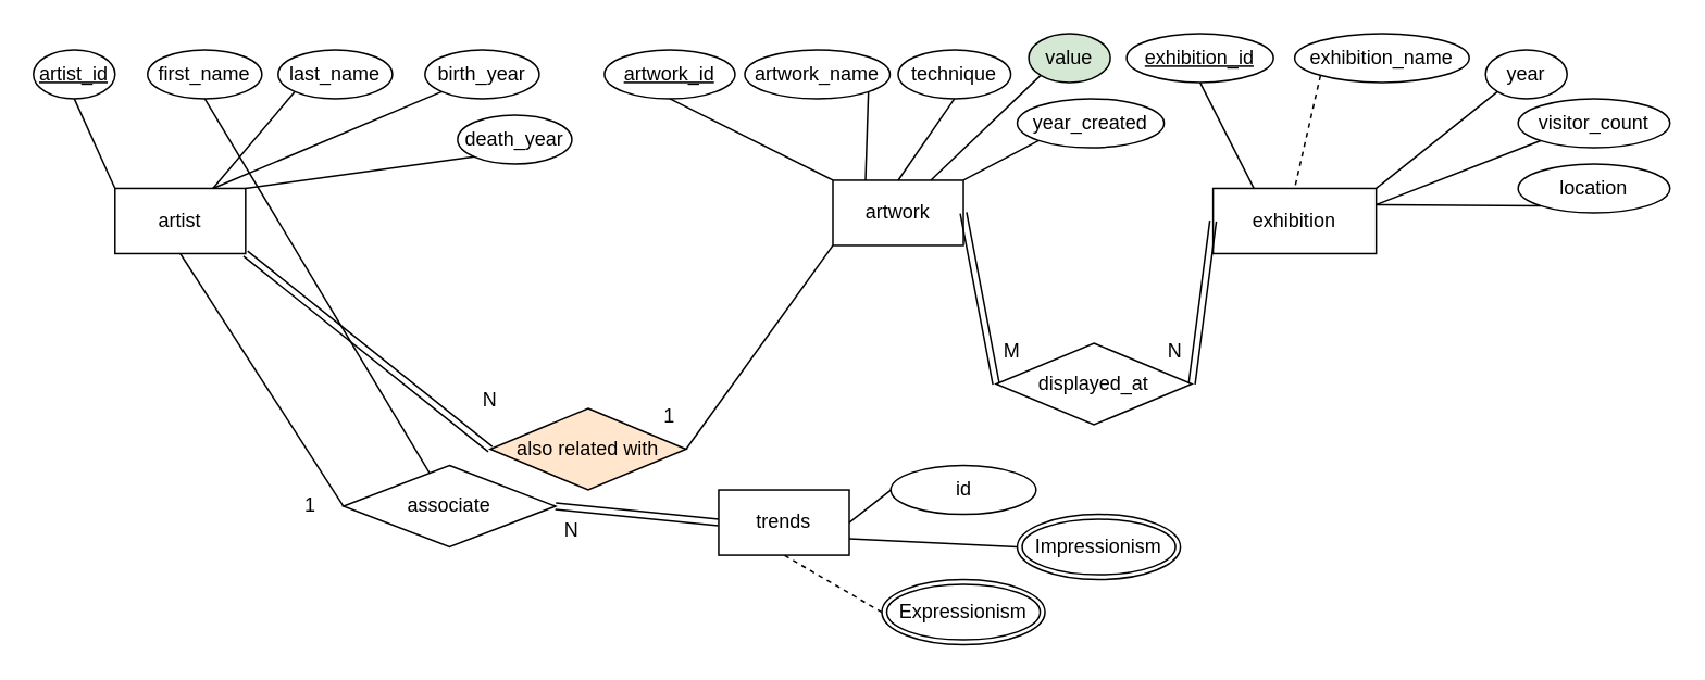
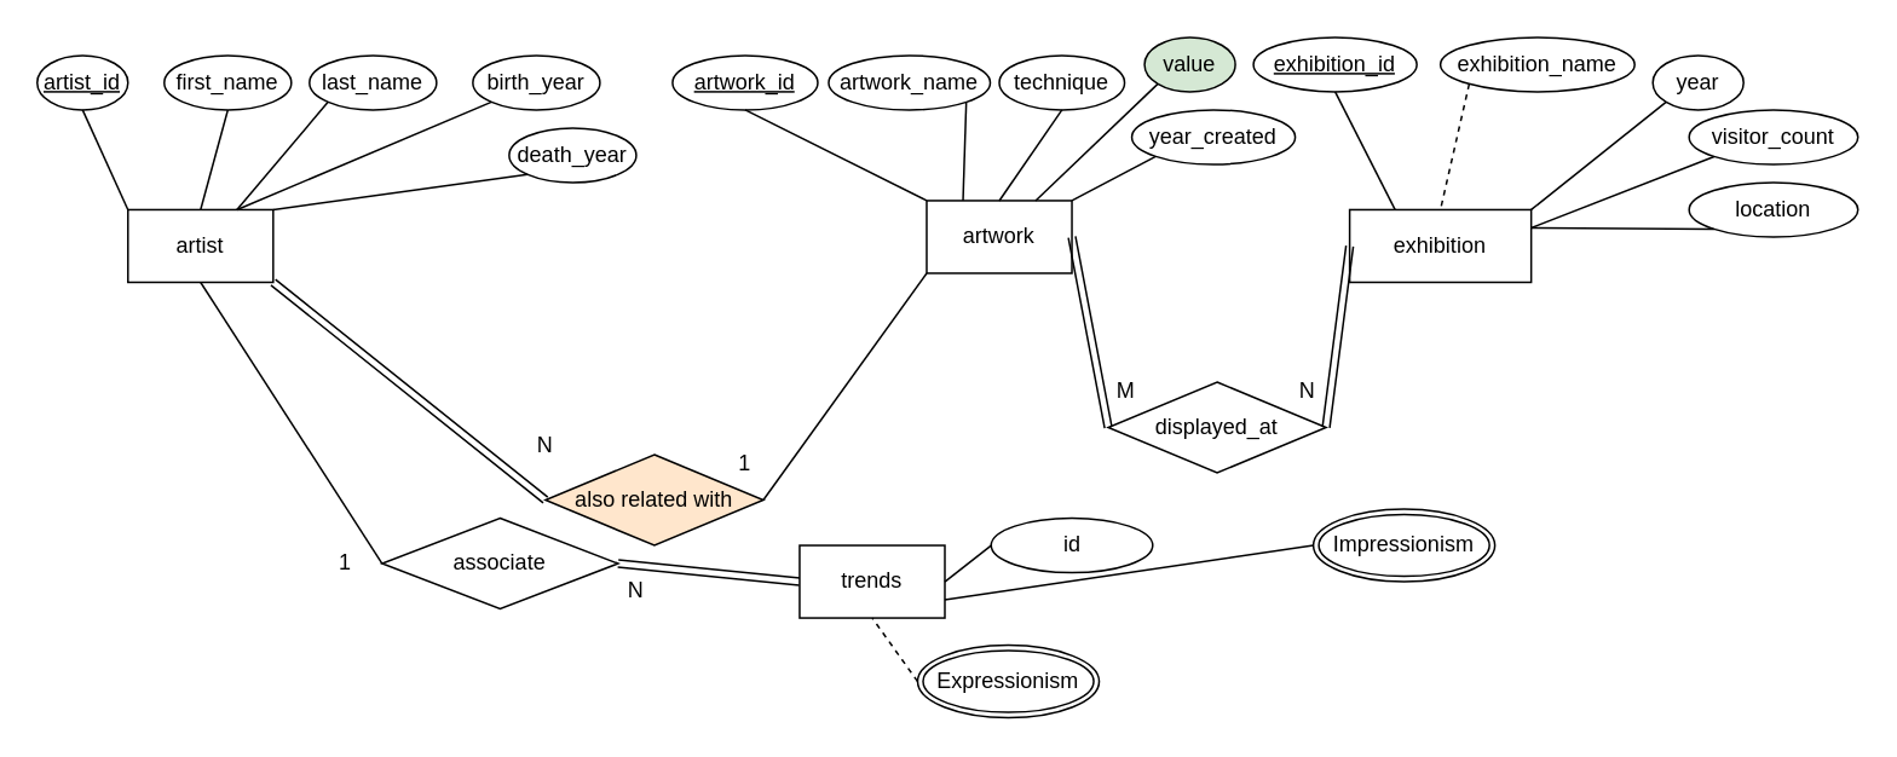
  <mxCell id="0" />
  <mxCell id="1" parent="0" />
  <mxCell id="2" value="artist" style="rounded=0;whiteSpace=wrap;html=1;" parent="1" vertex="1"><mxGeometry x="70" y="115" width="80" height="40" as="geometry" /></mxCell>
  <mxCell id="3" value="artwork" style="rounded=0;whiteSpace=wrap;html=1;" parent="1" vertex="1"><mxGeometry x="510" y="110" width="80" height="40" as="geometry" /></mxCell>
  <mxCell id="4" value="exhibition" style="rounded=0;whiteSpace=wrap;html=1;" parent="1" vertex="1"><mxGeometry x="743" y="115" width="100" height="40" as="geometry" /></mxCell>
  <mxCell id="5" value="first_name" style="ellipse;whiteSpace=wrap;html=1;" parent="1" vertex="1"><mxGeometry x="90" y="30" width="70" height="30" as="geometry" /></mxCell>
  <mxCell id="6" value="last_name" style="ellipse;whiteSpace=wrap;html=1;" parent="1" vertex="1"><mxGeometry x="170" y="30" width="70" height="30" as="geometry" /></mxCell>
  <mxCell id="7" value="&lt;u&gt;artist_id&lt;/u&gt;" style="ellipse;whiteSpace=wrap;html=1;" parent="1" vertex="1"><mxGeometry x="20" y="30" width="50" height="30" as="geometry" /></mxCell>
- <mxCell id="8" value="" style="endArrow=none;html=1;rounded=0;exitX=0.5;exitY=1;exitDx=0;exitDy=0;" parent="1" source="5" target="46" edge="1"><mxGeometry width="50" height="50" relative="1" as="geometry"><mxPoint x="350" y="50" as="sourcePoint" /><mxPoint x="570" y="290" as="targetPoint" /></mxGeometry></mxCell>
+ <mxCell id="8" value="" style="endArrow=none;html=1;rounded=0;entryX=0.5;entryY=0;entryDx=0;entryDy=0;exitX=0.5;exitY=1;exitDx=0;exitDy=0;" parent="1" source="5" target="2" edge="1"><mxGeometry width="50" height="50" relative="1" as="geometry"><mxPoint x="350" y="50" as="sourcePoint" /><mxPoint x="570" y="290" as="targetPoint" /></mxGeometry></mxCell>
  <mxCell id="9" value="" style="endArrow=none;html=1;rounded=0;exitX=0;exitY=1;exitDx=0;exitDy=0;entryX=0.75;entryY=0;entryDx=0;entryDy=0;" parent="1" source="6" target="2" edge="1"><mxGeometry width="50" height="50" relative="1" as="geometry"><mxPoint x="350" y="30" as="sourcePoint" /><mxPoint x="330" y="50" as="targetPoint" /></mxGeometry></mxCell>
  <mxCell id="10" value="" style="endArrow=none;html=1;rounded=0;exitX=0;exitY=0;exitDx=0;exitDy=0;entryX=0.5;entryY=1;entryDx=0;entryDy=0;" parent="1" source="2" target="7" edge="1"><mxGeometry width="50" height="50" relative="1" as="geometry"><mxPoint x="320" y="110" as="sourcePoint" /><mxPoint x="330" y="60" as="targetPoint" /></mxGeometry></mxCell>
  <mxCell id="11" value="technique" style="ellipse;whiteSpace=wrap;html=1;" parent="1" vertex="1"><mxGeometry x="550" y="30" width="69" height="30" as="geometry" /></mxCell>
  <mxCell id="12" value="" style="endArrow=none;html=1;rounded=0;exitX=0.5;exitY=0;exitDx=0;exitDy=0;entryX=0.5;entryY=1;entryDx=0;entryDy=0;" parent="1" source="3" target="11" edge="1"><mxGeometry width="50" height="50" relative="1" as="geometry"><mxPoint x="579" y="115" as="sourcePoint" /><mxPoint x="589" y="65" as="targetPoint" /></mxGeometry></mxCell>
  <mxCell id="13" value="&lt;u&gt;exhibition_id&lt;/u&gt;" style="ellipse;whiteSpace=wrap;html=1;" parent="1" vertex="1"><mxGeometry x="690" y="20" width="90" height="30" as="geometry" /></mxCell>
  <mxCell id="14" value="exhibition_name" style="ellipse;whiteSpace=wrap;html=1;" parent="1" vertex="1"><mxGeometry x="793" y="20" width="107" height="30" as="geometry" /></mxCell>
  <mxCell id="15" value="" style="endArrow=none;html=1;rounded=0;entryX=0.5;entryY=0;entryDx=0;entryDy=0;exitX=0;exitY=1;exitDx=0;exitDy=0;dashed=1;" parent="1" source="14" target="4" edge="1"><mxGeometry width="50" height="50" relative="1" as="geometry"><mxPoint x="800" y="40" as="sourcePoint" /><mxPoint x="789" y="155" as="targetPoint" /></mxGeometry></mxCell>
  <mxCell id="16" value="" style="endArrow=none;html=1;rounded=0;exitX=0.5;exitY=1;exitDx=0;exitDy=0;entryX=0.25;entryY=0;entryDx=0;entryDy=0;" parent="1" source="13" target="4" edge="1"><mxGeometry width="50" height="50" relative="1" as="geometry"><mxPoint x="759" y="205" as="sourcePoint" /><mxPoint x="769" y="155" as="targetPoint" /></mxGeometry></mxCell>
  <mxCell id="17" value="artwork_name" style="ellipse;whiteSpace=wrap;html=1;" parent="1" vertex="1"><mxGeometry x="456" y="30" width="89" height="30" as="geometry" /></mxCell>
  <mxCell id="18" value="value" style="ellipse;whiteSpace=wrap;html=1;fillColor=#d5e8d4;" parent="1" vertex="1"><mxGeometry x="630" y="20" width="50" height="30" as="geometry" /></mxCell>
  <mxCell id="19" value="" style="endArrow=none;html=1;rounded=0;exitX=0;exitY=1;exitDx=0;exitDy=0;entryX=0.75;entryY=0;entryDx=0;entryDy=0;" parent="1" source="18" target="3" edge="1"><mxGeometry width="50" height="50" relative="1" as="geometry"><mxPoint x="569" y="215" as="sourcePoint" /><mxPoint x="589" y="155" as="targetPoint" /></mxGeometry></mxCell>
  <mxCell id="20" value="" style="endArrow=none;html=1;rounded=0;exitX=1;exitY=1;exitDx=0;exitDy=0;entryX=0.25;entryY=0;entryDx=0;entryDy=0;" parent="1" source="17" target="3" edge="1"><mxGeometry width="50" height="50" relative="1" as="geometry"><mxPoint x="559" y="205" as="sourcePoint" /><mxPoint x="569" y="155" as="targetPoint" /></mxGeometry></mxCell>
  <mxCell id="21" value="year" style="ellipse;whiteSpace=wrap;html=1;" parent="1" vertex="1"><mxGeometry x="910" y="30" width="50" height="30" as="geometry" /></mxCell>
  <mxCell id="22" value="" style="endArrow=none;html=1;rounded=0;entryX=1;entryY=0;entryDx=0;entryDy=0;exitX=0;exitY=1;exitDx=0;exitDy=0;" parent="1" source="21" target="4" edge="1"><mxGeometry width="50" height="50" relative="1" as="geometry"><mxPoint x="949" y="65" as="sourcePoint" /><mxPoint x="910" y="140" as="targetPoint" /></mxGeometry></mxCell>
  <mxCell id="23" value="" style="endArrow=none;html=1;rounded=0;exitX=1;exitY=0.5;exitDx=0;exitDy=0;entryX=0;entryY=0.5;entryDx=0;entryDy=0;shape=link;" parent="1" source="3" target="24" edge="1"><mxGeometry width="50" height="50" relative="1" as="geometry"><mxPoint x="370.002" y="129.997" as="sourcePoint" /><mxPoint x="480" y="220" as="targetPoint" /></mxGeometry></mxCell>
  <mxCell id="24" value="displayed_at" style="rhombus;whiteSpace=wrap;html=1;" parent="1" vertex="1"><mxGeometry x="610" y="210" width="120" height="50" as="geometry" /></mxCell>
  <mxCell id="25" value="" style="endArrow=none;html=1;rounded=0;exitX=1;exitY=0.5;exitDx=0;exitDy=0;entryX=0;entryY=0.5;entryDx=0;entryDy=0;shape=link;" parent="1" source="24" target="4" edge="1"><mxGeometry width="50" height="50" relative="1" as="geometry"><mxPoint x="510.002" y="169.997" as="sourcePoint" /><mxPoint x="550.001" y="209.999" as="targetPoint" /></mxGeometry></mxCell>
  <mxCell id="26" value="M" style="text;html=1;strokeColor=none;fillColor=none;align=center;verticalAlign=middle;whiteSpace=wrap;rounded=0;" parent="1" vertex="1"><mxGeometry x="610" y="200" width="20" height="30" as="geometry" /></mxCell>
  <mxCell id="27" value="N" style="text;html=1;strokeColor=none;fillColor=none;align=center;verticalAlign=middle;whiteSpace=wrap;rounded=0;" parent="1" vertex="1"><mxGeometry x="710" y="200" width="20" height="30" as="geometry" /></mxCell>
  <mxCell id="28" value="&lt;u&gt;artwork_id&lt;/u&gt;" style="ellipse;whiteSpace=wrap;html=1;" parent="1" vertex="1"><mxGeometry x="370" y="30" width="80" height="30" as="geometry" /></mxCell>
  <mxCell id="29" value="" style="endArrow=none;html=1;rounded=0;exitX=0.5;exitY=1;exitDx=0;exitDy=0;entryX=0;entryY=0;entryDx=0;entryDy=0;" parent="1" source="28" target="3" edge="1"><mxGeometry width="50" height="50" relative="1" as="geometry"><mxPoint x="799" y="355" as="sourcePoint" /><mxPoint x="535" y="120" as="targetPoint" /></mxGeometry></mxCell>
  <mxCell id="30" value="birth_year" style="ellipse;whiteSpace=wrap;html=1;" parent="1" vertex="1"><mxGeometry x="260" y="30" width="70" height="30" as="geometry" /></mxCell>
  <mxCell id="31" value="" style="endArrow=none;html=1;rounded=0;exitX=0;exitY=1;exitDx=0;exitDy=0;entryX=0.75;entryY=0;entryDx=0;entryDy=0;" parent="1" source="30" target="2" edge="1"><mxGeometry width="50" height="50" relative="1" as="geometry"><mxPoint x="430" y="20" as="sourcePoint" /><mxPoint x="430" y="100" as="targetPoint" /></mxGeometry></mxCell>
  <mxCell id="32" value="death_year" style="ellipse;whiteSpace=wrap;html=1;" parent="1" vertex="1"><mxGeometry x="280" y="70" width="70" height="30" as="geometry" /></mxCell>
  <mxCell id="33" value="" style="endArrow=none;html=1;rounded=0;exitX=0;exitY=1;exitDx=0;exitDy=0;entryX=1;entryY=0;entryDx=0;entryDy=0;" parent="1" source="32" target="2" edge="1"><mxGeometry width="50" height="50" relative="1" as="geometry"><mxPoint x="450" y="60" as="sourcePoint" /><mxPoint x="120" y="180" as="targetPoint" /></mxGeometry></mxCell>
  <mxCell id="34" value="year_created" style="ellipse;whiteSpace=wrap;html=1;" parent="1" vertex="1"><mxGeometry x="623" y="60" width="90" height="30" as="geometry" /></mxCell>
  <mxCell id="35" value="" style="endArrow=none;html=1;rounded=0;exitX=0;exitY=1;exitDx=0;exitDy=0;entryX=1;entryY=0;entryDx=0;entryDy=0;" parent="1" source="34" target="3" edge="1"><mxGeometry width="50" height="50" relative="1" as="geometry"><mxPoint x="599" y="260" as="sourcePoint" /><mxPoint x="600" y="155" as="targetPoint" /></mxGeometry></mxCell>
  <mxCell id="36" value="visitor_count" style="ellipse;whiteSpace=wrap;html=1;" parent="1" vertex="1"><mxGeometry x="930" y="60" width="93" height="30" as="geometry" /></mxCell>
  <mxCell id="37" value="" style="endArrow=none;html=1;rounded=0;entryX=1;entryY=0.25;entryDx=0;entryDy=0;exitX=0;exitY=1;exitDx=0;exitDy=0;" parent="1" source="36" target="4" edge="1"><mxGeometry width="50" height="50" relative="1" as="geometry"><mxPoint x="1006" y="100" as="sourcePoint" /><mxPoint x="900" y="150" as="targetPoint" /></mxGeometry></mxCell>
  <mxCell id="38" value="location" style="ellipse;whiteSpace=wrap;html=1;" parent="1" vertex="1"><mxGeometry x="930" y="100" width="93" height="30" as="geometry" /></mxCell>
  <mxCell id="39" value="" style="endArrow=none;html=1;rounded=0;entryX=1;entryY=0.25;entryDx=0;entryDy=0;exitX=0;exitY=1;exitDx=0;exitDy=0;" parent="1" source="38" target="4" edge="1"><mxGeometry width="50" height="50" relative="1" as="geometry"><mxPoint x="1016" y="160" as="sourcePoint" /><mxPoint x="853" y="185" as="targetPoint" /></mxGeometry></mxCell>
  <mxCell id="40" value="" style="endArrow=none;html=1;rounded=0;exitX=1;exitY=1;exitDx=0;exitDy=0;entryX=0;entryY=0.5;entryDx=0;entryDy=0;shape=link;" parent="1" source="2" target="41" edge="1"><mxGeometry width="50" height="50" relative="1" as="geometry"><mxPoint x="150" y="195" as="sourcePoint" /><mxPoint x="170" y="290" as="targetPoint" /></mxGeometry></mxCell>
  <mxCell id="41" value="also related with" style="rhombus;whiteSpace=wrap;html=1;fillColor=#ffe6cc;" parent="1" vertex="1"><mxGeometry x="300" y="250" width="120" height="50" as="geometry" /></mxCell>
  <mxCell id="42" value="1" style="text;html=1;strokeColor=none;fillColor=none;align=center;verticalAlign=middle;whiteSpace=wrap;rounded=0;" parent="1" vertex="1"><mxGeometry x="400" y="240" width="20" height="30" as="geometry" /></mxCell>
  <mxCell id="43" value="N" style="text;html=1;strokeColor=none;fillColor=none;align=center;verticalAlign=middle;whiteSpace=wrap;rounded=0;" parent="1" vertex="1"><mxGeometry x="290" y="230" width="20" height="30" as="geometry" /></mxCell>
  <mxCell id="44" value="" style="endArrow=none;html=1;rounded=0;exitX=1;exitY=0.5;exitDx=0;exitDy=0;entryX=0;entryY=1;entryDx=0;entryDy=0;" parent="1" source="41" target="3" edge="1"><mxGeometry width="50" height="50" relative="1" as="geometry"><mxPoint x="425.5" y="250" as="sourcePoint" /><mxPoint x="575.5" y="295" as="targetPoint" /></mxGeometry></mxCell>
  <mxCell id="45" value="" style="endArrow=none;html=1;rounded=0;entryX=1;entryY=0.5;entryDx=0;entryDy=0;shape=link;exitX=0;exitY=0.5;exitDx=0;exitDy=0;" parent="1" source="50" target="46" edge="1"><mxGeometry width="50" height="50" relative="1" as="geometry"><mxPoint x="590" y="320" as="sourcePoint" /><mxPoint x="130" y="400" as="targetPoint" /></mxGeometry></mxCell>
  <mxCell id="46" value="associate" style="rhombus;whiteSpace=wrap;html=1;" parent="1" vertex="1"><mxGeometry x="210" y="285" width="130" height="50" as="geometry" /></mxCell>
  <mxCell id="47" value="" style="endArrow=none;html=1;rounded=0;entryX=0.5;entryY=1;entryDx=0;entryDy=0;exitX=0;exitY=0.5;exitDx=0;exitDy=0;" parent="1" source="46" target="2" edge="1"><mxGeometry width="50" height="50" relative="1" as="geometry"><mxPoint x="240" y="310" as="sourcePoint" /><mxPoint x="470" y="260" as="targetPoint" /></mxGeometry></mxCell>
- <mxCell id="48" value="Impressionism" style="ellipse;shape=doubleEllipse;margin=3;whiteSpace=wrap;html=1;align=center;" parent="1" vertex="1"><mxGeometry x="623" y="315" width="100" height="40" as="geometry" /></mxCell>
- <mxCell id="49" value="Expressionism" style="ellipse;shape=doubleEllipse;margin=3;whiteSpace=wrap;html=1;align=center;" parent="1" vertex="1"><mxGeometry x="540" y="355" width="100" height="40" as="geometry" /></mxCell>
+ <mxCell id="48" value="Impressionism" style="ellipse;shape=doubleEllipse;margin=3;whiteSpace=wrap;html=1;align=center;" parent="1" vertex="1"><mxGeometry x="723" y="280" width="100" height="40" as="geometry" /></mxCell>
+ <mxCell id="49" value="Expressionism" style="ellipse;shape=doubleEllipse;margin=3;whiteSpace=wrap;html=1;align=center;" parent="1" vertex="1"><mxGeometry x="505" y="355" width="100" height="40" as="geometry" /></mxCell>
  <mxCell id="50" value="trends" style="rounded=0;whiteSpace=wrap;html=1;" parent="1" vertex="1"><mxGeometry x="440" y="300" width="80" height="40" as="geometry" /></mxCell>
  <mxCell id="51" value="" style="endArrow=none;html=1;rounded=0;exitX=0;exitY=0.5;exitDx=0;exitDy=0;entryX=0.5;entryY=1;entryDx=0;entryDy=0;dashed=1;" parent="1" source="49" target="50" edge="1"><mxGeometry width="50" height="50" relative="1" as="geometry"><mxPoint x="545" y="465" as="sourcePoint" /><mxPoint x="635" y="340" as="targetPoint" /></mxGeometry></mxCell>
  <mxCell id="52" value="" style="endArrow=none;html=1;rounded=0;exitX=0;exitY=0.5;exitDx=0;exitDy=0;entryX=1;entryY=0.75;entryDx=0;entryDy=0;" parent="1" source="48" target="50" edge="1"><mxGeometry width="50" height="50" relative="1" as="geometry"><mxPoint x="591" y="405" as="sourcePoint" /><mxPoint x="670" y="340" as="targetPoint" /></mxGeometry></mxCell>
  <mxCell id="53" value="id" style="ellipse;whiteSpace=wrap;html=1;" parent="1" vertex="1"><mxGeometry x="545.5" y="285" width="89" height="30" as="geometry" /></mxCell>
  <mxCell id="54" value="" style="endArrow=none;html=1;rounded=0;exitX=0;exitY=0.5;exitDx=0;exitDy=0;entryX=1;entryY=0.5;entryDx=0;entryDy=0;" parent="1" source="53" target="50" edge="1"><mxGeometry width="50" height="50" relative="1" as="geometry"><mxPoint x="886" y="500" as="sourcePoint" /><mxPoint x="670" y="395" as="targetPoint" /></mxGeometry></mxCell>
  <mxCell id="55" value="1" style="text;html=1;strokeColor=none;fillColor=none;align=center;verticalAlign=middle;whiteSpace=wrap;rounded=0;" parent="1" vertex="1"><mxGeometry x="180" y="295" width="20" height="30" as="geometry" /></mxCell>
  <mxCell id="56" value="N" style="text;html=1;strokeColor=none;fillColor=none;align=center;verticalAlign=middle;whiteSpace=wrap;rounded=0;" parent="1" vertex="1"><mxGeometry x="340" y="310" width="20" height="30" as="geometry" /></mxCell>
